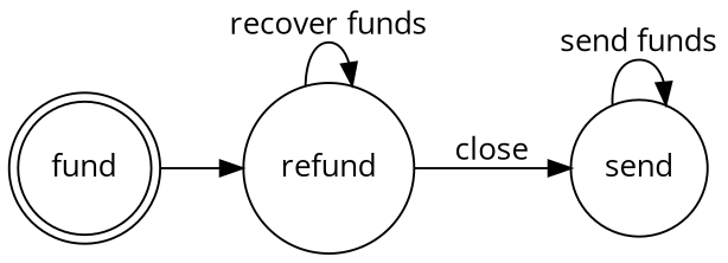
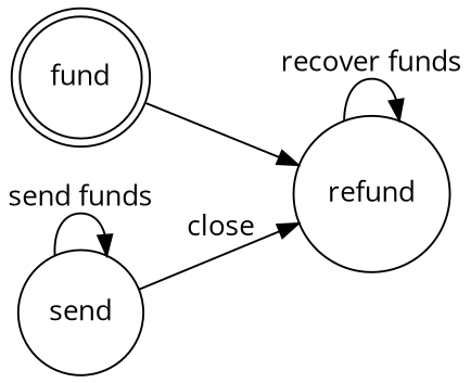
  digraph {
    fontname="Open Sans"
    rankdir=LR
    node [fontname="Open Sans" shape=circle]
    edge [fontname="Open Sans"]
    fund [shape=doublecircle]
    refund
    send
    fund -> refund
    refund -> refund [label="recover funds"]
-   refund -> send [label=close]
+   send -> refund [label=close]
    send -> send [label="send funds"]
  }
